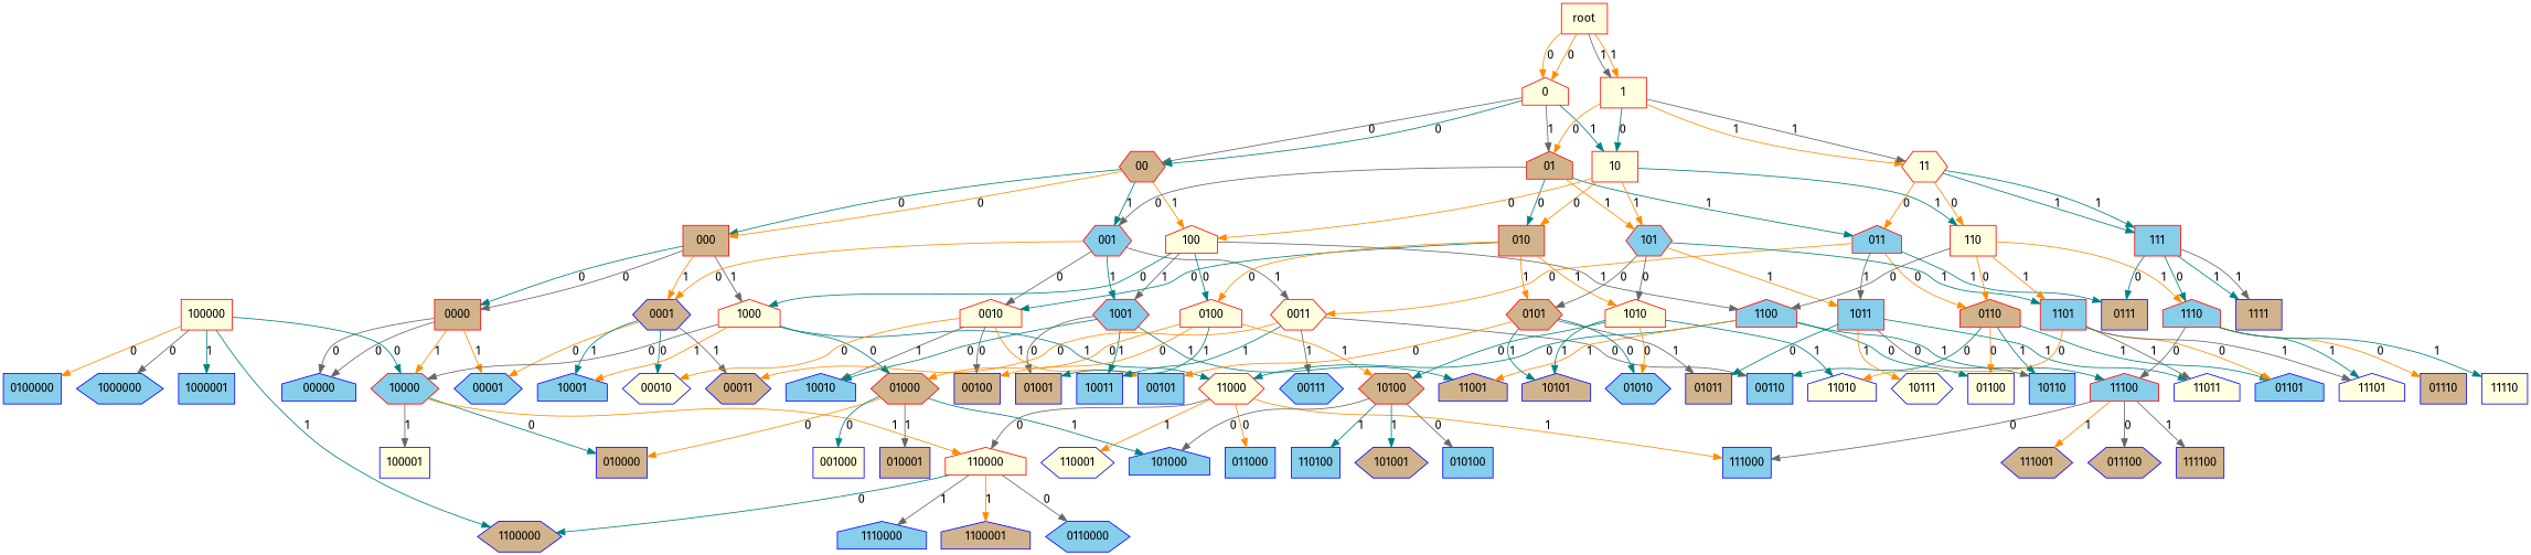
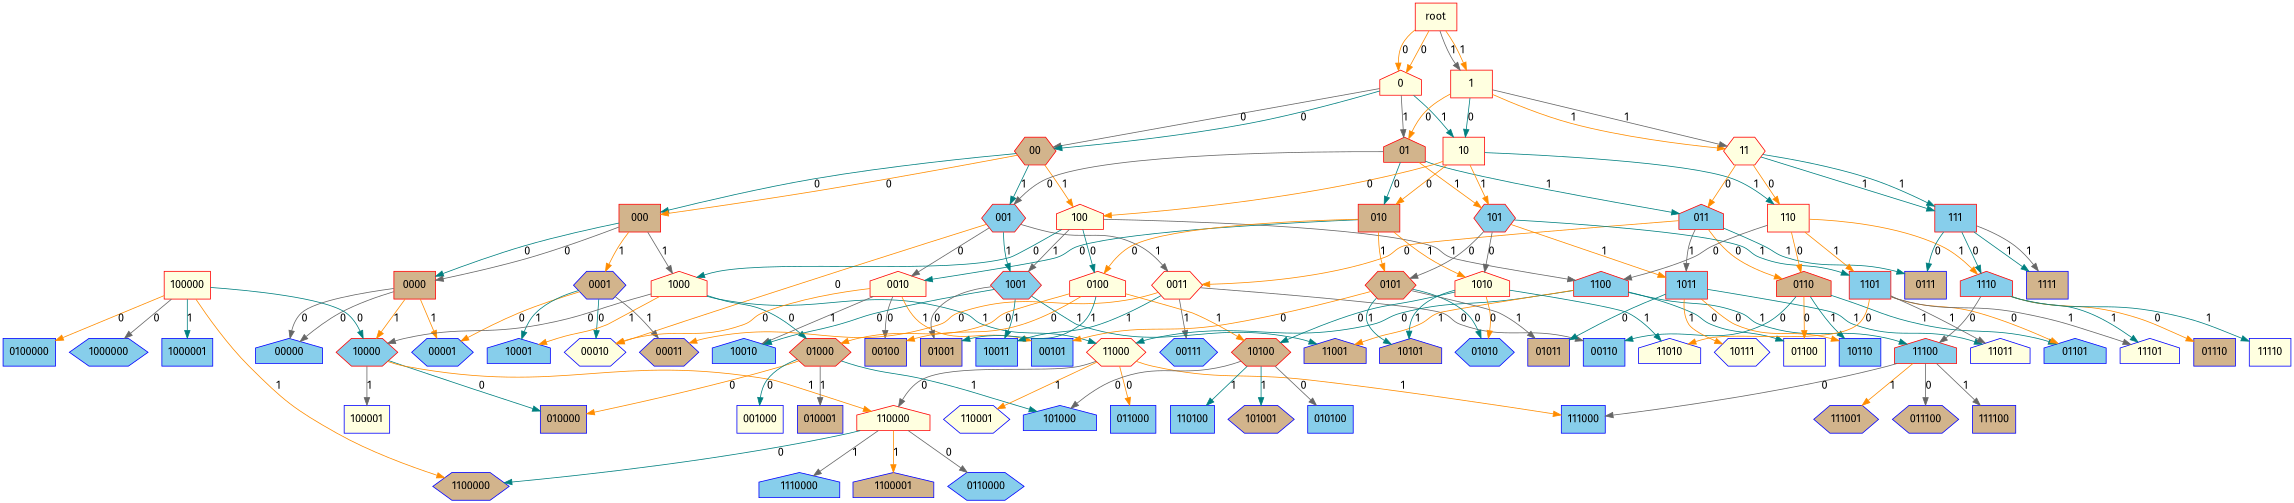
  digraph {
    fontname="Fira Sans"
    node [color=blue fillcolor=skyblue fontname="Fira Sans" shape=box style=filled]
    edge [color=teal fontname="Fira Sans"]
    root [color=red fillcolor=lightyellow]
    0 [color=red fillcolor=lightyellow shape=house]
    1 [color=red fillcolor=lightyellow]
    00 [color=red fillcolor=tan shape=hexagon]
    01 [color=red fillcolor=tan shape=house]
    10 [color=red fillcolor=lightyellow]
    11 [color=red fillcolor=lightyellow shape=hexagon]
    000 [color=red fillcolor=tan]
    001 [color=red shape=hexagon]
    100 [color=red fillcolor=lightyellow shape=house]
    010 [color=red fillcolor=tan]
    011 [color=red shape=house]
    101 [color=red shape=hexagon]
    110 [color=red fillcolor=lightyellow]
    111 [color=red]
    0000 [color=red fillcolor=tan]
    0001 [fillcolor=tan shape=hexagon]
    1000 [color=red fillcolor=lightyellow shape=house]
    0010 [color=red fillcolor=lightyellow shape=house]
    0011 [color=red fillcolor=lightyellow shape=hexagon]
    1001 [color=red shape=hexagon]
    0100 [color=red fillcolor=lightyellow shape=house]
    1100 [color=red shape=house]
    0101 [color=red fillcolor=tan shape=hexagon]
    1010 [color=red fillcolor=lightyellow shape=house]
    0110 [color=red fillcolor=tan shape=house]
    0111 [fillcolor=tan]
    1011 [color=red]
    1101 [color=red]
    1110 [color=red shape=house]
    1111 [fillcolor=tan]
    00000 [shape=house]
    00001 [shape=hexagon]
    10000 [color=red shape=hexagon]
    00010 [fillcolor=lightyellow shape=hexagon]
    00011 [fillcolor=tan shape=hexagon]
    10001 [shape=house]
    01000 [color=red fillcolor=tan shape=hexagon]
    11000 [color=red fillcolor=lightyellow shape=hexagon]
    00100 [fillcolor=tan]
    00101
    10010 [shape=house]
    00110
    00111 [shape=hexagon]
    10011
    01001 [fillcolor=tan]
    11001 [fillcolor=tan shape=house]
    10100 [color=red fillcolor=tan shape=hexagon]
    01100 [fillcolor=lightyellow]
    11100 [color=red shape=house]
    01010 [shape=hexagon]
    01011 [fillcolor=tan]
    10101 [fillcolor=tan shape=house]
    11010 [fillcolor=lightyellow shape=house]
    01101 [shape=house]
    10110
    10111 [fillcolor=lightyellow shape=hexagon]
    11011 [fillcolor=lightyellow shape=house]
    11101 [fillcolor=lightyellow shape=house]
    01110 [fillcolor=tan]
    11110 [fillcolor=lightyellow]
    100001 [fillcolor=lightyellow]
    010000 [fillcolor=tan]
    110000 [color=red fillcolor=lightyellow shape=house]
    010001 [fillcolor=tan]
    001000 [fillcolor=lightyellow]
    101000 [shape=house]
    110001 [fillcolor=lightyellow shape=hexagon]
    011000
    111000
    101001 [fillcolor=tan shape=hexagon]
    010100
    110100
    111001 [fillcolor=tan shape=hexagon]
    011100 [fillcolor=tan shape=hexagon]
    111100 [fillcolor=tan]
    100000 [color=red fillcolor=lightyellow]
    1000000 [shape=hexagon]
    1000001
    0100000
    1100000 [fillcolor=tan shape=hexagon]
    1100001 [fillcolor=tan shape=house]
    0110000 [shape=hexagon]
    1110000 [shape=house]
    root -> 0 [color=darkorange label=0]
    root -> 0 [color=darkorange label=0]
    root -> 1 [color=gray40 label=1]
    root -> 1 [color=darkorange label=1]
    0 -> 00 [color=gray40 label=0]
    0 -> 00 [label=0]
    0 -> 01 [color=gray40 label=1]
    0 -> 10 [label=1]
    1 -> 01 [color=darkorange label=0]
    1 -> 10 [label=0]
    1 -> 11 [color=darkorange label=1]
    1 -> 11 [color=gray40 label=1]
    00 -> 000 [label=0]
    00 -> 000 [color=darkorange label=0]
    00 -> 001 [label=1]
    00 -> 100 [color=darkorange label=1]
    01 -> 001 [color=gray40 label=0]
    01 -> 010 [label=0]
    01 -> 011 [label=1]
    01 -> 101 [color=darkorange label=1]
    10 -> 100 [color=darkorange label=0]
    10 -> 010 [color=darkorange label=0]
    10 -> 101 [color=darkorange label=1]
    10 -> 110 [label=1]
    11 -> 011 [color=darkorange label=0]
    11 -> 110 [color=darkorange label=0]
    11 -> 111 [label=1]
    11 -> 111 [label=1]
    000 -> 0000 [label=0]
    000 -> 0000 [color=gray40 label=0]
    000 -> 0001 [color=darkorange label=1]
    000 -> 1000 [color=gray40 label=1]
-   001 -> 0001 [color=darkorange label=0]
+   001 -> 00010 [color=darkorange label=0]
    001 -> 0010 [color=gray40 label=0]
    001 -> 0011 [color=gray40 label=1]
    001 -> 1001 [label=1]
    100 -> 1000 [label=0]
    100 -> 1001 [color=gray40 label=1]
    100 -> 0100 [label=0]
    100 -> 1100 [color=gray40 label=1]
    010 -> 0010 [label=0]
    010 -> 0100 [color=darkorange label=0]
    010 -> 0101 [color=darkorange label=1]
    010 -> 1010 [color=darkorange label=1]
    011 -> 0011 [color=darkorange label=0]
    011 -> 0110 [color=darkorange label=0]
    011 -> 0111 [label=1]
    011 -> 1011 [color=gray40 label=1]
    101 -> 0101 [color=gray40 label=0]
    101 -> 1010 [color=gray40 label=0]
    101 -> 1011 [color=darkorange label=1]
    101 -> 1101 [label=1]
    110 -> 1100 [color=gray40 label=0]
    110 -> 0110 [color=darkorange label=0]
    110 -> 1101 [color=darkorange label=1]
    110 -> 1110 [color=darkorange label=1]
    111 -> 0111 [label=0]
    111 -> 1110 [label=0]
    111 -> 1111 [label=1]
    111 -> 1111 [color=gray40 label=1]
    0000 -> 00000 [color=gray40 label=0]
    0000 -> 00000 [color=gray40 label=0]
    0000 -> 00001 [color=darkorange label=1]
    0000 -> 10000 [color=darkorange label=1]
    0001 -> 00001 [color=darkorange label=0]
    0001 -> 00010 [label=0]
    0001 -> 00011 [color=gray40 label=1]
    0001 -> 10001 [label=1]
    1000 -> 10000 [color=gray40 label=0]
    1000 -> 10001 [color=darkorange label=1]
    1000 -> 01000 [label=0]
    1000 -> 11000 [label=1]
    0010 -> 00010 [color=darkorange label=0]
    0010 -> 00100 [color=gray40 label=0]
    0010 -> 00101 [color=darkorange label=1]
    0010 -> 10010 [color=gray40 label=1]
    0011 -> 00011 [color=darkorange label=0]
    0011 -> 00110 [color=gray40 label=0]
    0011 -> 00111 [color=gray40 label=1]
    0011 -> 10011 [label=1]
    1001 -> 10010 [label=0]
    1001 -> 10011 [label=1]
    1001 -> 01001 [color=gray40 label=0]
    1001 -> 11001 [label=1]
    0100 -> 01000 [color=darkorange label=0]
    0100 -> 00100 [color=darkorange label=0]
    0100 -> 01001 [label=1]
    0100 -> 10100 [color=darkorange label=1]
    1100 -> 11000 [label=0]
    1100 -> 11001 [color=darkorange label=1]
    1100 -> 01100 [label=0]
    1100 -> 11100 [label=1]
    0101 -> 00101 [color=darkorange label=0]
    0101 -> 01010 [label=0]
    0101 -> 01011 [color=gray40 label=1]
    0101 -> 10101 [label=1]
    1010 -> 10100 [label=0]
    1010 -> 01010 [color=darkorange label=0]
    1010 -> 10101 [label=1]
    1010 -> 11010 [label=1]
    0110 -> 00110 [label=0]
    0110 -> 01100 [color=darkorange label=0]
    0110 -> 01101 [label=1]
    0110 -> 10110 [label=1]
    1011 -> 01011 [label=0]
-   1011 -> 10110 [color=gray40 label=0]
+   1011 -> 10110 [color=darkorange label=0]
    1011 -> 10111 [color=darkorange label=1]
    1011 -> 11011 [label=1]
    1101 -> 11010 [color=darkorange label=0]
    1101 -> 01101 [color=darkorange label=0]
    1101 -> 11011 [color=gray40 label=1]
    1101 -> 11101 [color=gray40 label=1]
    1110 -> 11100 [color=gray40 label=0]
    1110 -> 11101 [label=1]
    1110 -> 01110 [color=darkorange label=0]
    1110 -> 11110 [label=1]
    10000 -> 100001 [color=gray40 label=1]
    10000 -> 010000 [label=0]
    10000 -> 110000 [color=darkorange label=1]
    01000 -> 010000 [color=darkorange label=0]
    01000 -> 010001 [color=gray40 label=1]
    01000 -> 001000 [label=0]
    01000 -> 101000 [label=1]
    11000 -> 110000 [color=gray40 label=0]
    11000 -> 110001 [color=darkorange label=1]
    11000 -> 011000 [color=darkorange label=0]
    11000 -> 111000 [color=darkorange label=1]
    10100 -> 101000 [color=gray40 label=0]
    10100 -> 101001 [label=1]
    10100 -> 010100 [color=gray40 label=0]
    10100 -> 110100 [label=1]
    11100 -> 111000 [color=gray40 label=0]
    11100 -> 111001 [color=darkorange label=1]
    11100 -> 011100 [color=gray40 label=0]
    11100 -> 111100 [color=gray40 label=1]
    110000 -> 1100000 [label=0]
    110000 -> 1100001 [color=darkorange label=1]
    110000 -> 0110000 [color=gray40 label=0]
    110000 -> 1110000 [color=gray40 label=1]
    100000 -> 10000 [label=0]
    100000 -> 1000000 [color=gray40 label=0]
    100000 -> 1000001 [label=1]
    100000 -> 0100000 [color=darkorange label=0]
-   100000 -> 1100000 [label=1]
+   100000 -> 1100000 [color=darkorange label=1]
  }
